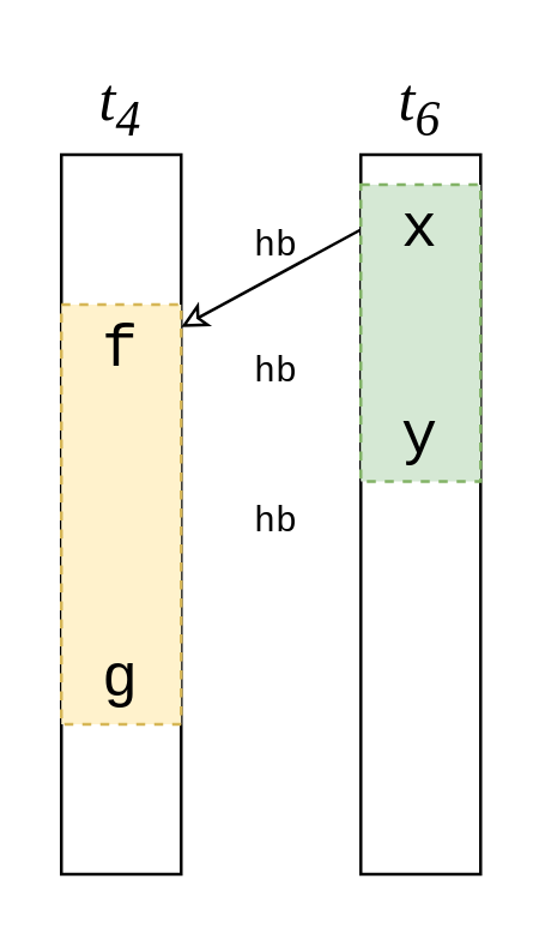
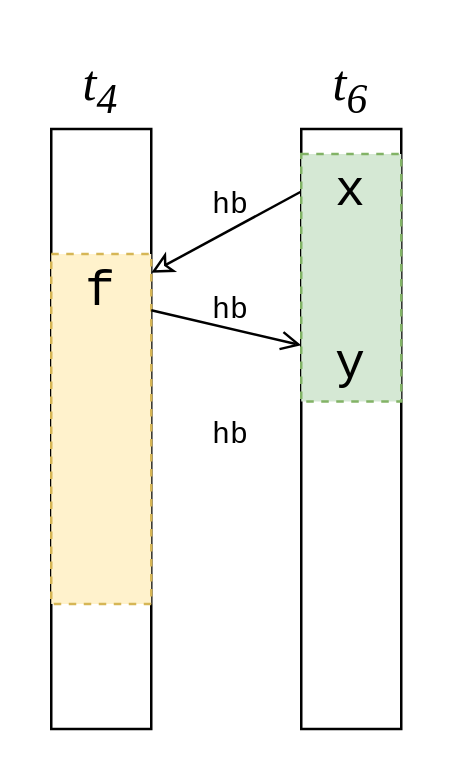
  <mxCell id="0" />
  <mxCell id="1" parent="0" />
  <mxCell id="2" value="" style="rounded=0;whiteSpace=wrap;html=1;" parent="1" vertex="1"><mxGeometry x="20" y="51" width="40" height="240" as="geometry" /></mxCell>
  <mxCell id="3" value="t&lt;span style=&quot;font-size: 20px&quot;&gt;&lt;sub&gt;4&lt;/sub&gt;&lt;/span&gt;" style="text;html=1;strokeColor=none;fillColor=none;align=center;verticalAlign=middle;whiteSpace=wrap;rounded=0;dashed=1;fontSize=20;fontFamily=Times New Roman;fontStyle=2" parent="1" vertex="1"><mxGeometry x="20" y="20" width="40" height="30" as="geometry" /></mxCell>
  <mxCell id="4" value="" style="rounded=0;whiteSpace=wrap;html=1;fontFamily=Times New Roman;fontSize=20;fillColor=#fff2cc;strokeColor=#d6b656;dashed=1;" parent="1" vertex="1"><mxGeometry x="20" y="101" width="40" height="140" as="geometry" /></mxCell>
  <mxCell id="5" style="rounded=0;orthogonalLoop=1;jettySize=auto;html=1;exitX=0;exitY=0.5;exitDx=0;exitDy=0;entryX=1;entryY=0.25;entryDx=0;entryDy=0;fontFamily=Courier New;fontSize=20;endArrow=classic;endFill=0;" parent="1" source="12" target="7" edge="1"><mxGeometry relative="1" as="geometry" /></mxCell>
+ <mxCell id="6" style="rounded=0;orthogonalLoop=1;jettySize=auto;html=1;exitX=1;exitY=0.75;exitDx=0;exitDy=0;entryX=0;entryY=0.25;entryDx=0;entryDy=0;endArrow=open;endFill=0;" parent="1" source="7" target="13" edge="1"><mxGeometry relative="1" as="geometry" /></mxCell>
  <mxCell id="7" value="f" style="text;html=1;strokeColor=none;fillColor=none;align=center;verticalAlign=middle;whiteSpace=wrap;rounded=0;dashed=1;fontSize=20;fontFamily=Courier New;fontStyle=0" parent="1" vertex="1"><mxGeometry x="20" y="101" width="40" height="30" as="geometry" /></mxCell>
- <mxCell id="8" value="g" style="text;html=1;strokeColor=none;fillColor=none;align=center;verticalAlign=middle;whiteSpace=wrap;rounded=0;dashed=1;fontSize=20;fontFamily=Courier New;fontStyle=0" parent="1" vertex="1"><mxGeometry x="20" y="211" width="40" height="30" as="geometry" /></mxCell>
  <mxCell id="9" value="" style="rounded=0;whiteSpace=wrap;html=1;" parent="1" vertex="1"><mxGeometry x="120" y="51" width="40" height="240" as="geometry" /></mxCell>
  <mxCell id="10" value="&lt;span style=&quot;font-size: 20px&quot;&gt;t&lt;sub&gt;6&lt;/sub&gt;&lt;/span&gt;" style="text;html=1;strokeColor=none;fillColor=none;align=center;verticalAlign=middle;whiteSpace=wrap;rounded=0;dashed=1;fontSize=20;fontFamily=Times New Roman;fontStyle=2" parent="1" vertex="1"><mxGeometry x="120" y="20" width="40" height="30" as="geometry" /></mxCell>
  <mxCell id="11" value="" style="rounded=0;whiteSpace=wrap;html=1;fontFamily=Times New Roman;fontSize=20;fillColor=#d5e8d4;strokeColor=#82b366;dashed=1;" parent="1" vertex="1"><mxGeometry x="120" y="61" width="40" height="99" as="geometry" /></mxCell>
  <mxCell id="12" value="x" style="text;html=1;strokeColor=none;fillColor=none;align=center;verticalAlign=middle;whiteSpace=wrap;rounded=0;dashed=1;fontSize=20;fontFamily=Courier New;fontStyle=0" parent="1" vertex="1"><mxGeometry x="120" y="61" width="40" height="30" as="geometry" /></mxCell>
  <mxCell id="13" value="y" style="text;html=1;strokeColor=none;fillColor=none;align=center;verticalAlign=middle;whiteSpace=wrap;rounded=0;dashed=1;fontSize=20;fontFamily=Courier New;fontStyle=0" parent="1" vertex="1"><mxGeometry x="120" y="130" width="40" height="30" as="geometry" /></mxCell>
  <mxCell id="14" value="hb" style="text;html=1;strokeColor=none;fillColor=none;align=center;verticalAlign=middle;whiteSpace=wrap;rounded=0;dashed=1;fontFamily=Courier New;fontSize=12;rotation=0;" parent="1" vertex="1"><mxGeometry x="72" y="72" width="40" height="20" as="geometry" /></mxCell>
  <mxCell id="15" value="hb" style="text;html=1;strokeColor=none;fillColor=none;align=center;verticalAlign=middle;whiteSpace=wrap;rounded=0;dashed=1;fontFamily=Courier New;fontSize=12;rotation=0;" parent="1" vertex="1"><mxGeometry x="72" y="164" width="40" height="20" as="geometry" /></mxCell>
  <mxCell id="16" value="hb" style="text;html=1;strokeColor=none;fillColor=none;align=center;verticalAlign=middle;whiteSpace=wrap;rounded=0;dashed=1;fontFamily=Courier New;fontSize=12;rotation=0;" parent="1" vertex="1"><mxGeometry x="72" y="114" width="40" height="20" as="geometry" /></mxCell>
